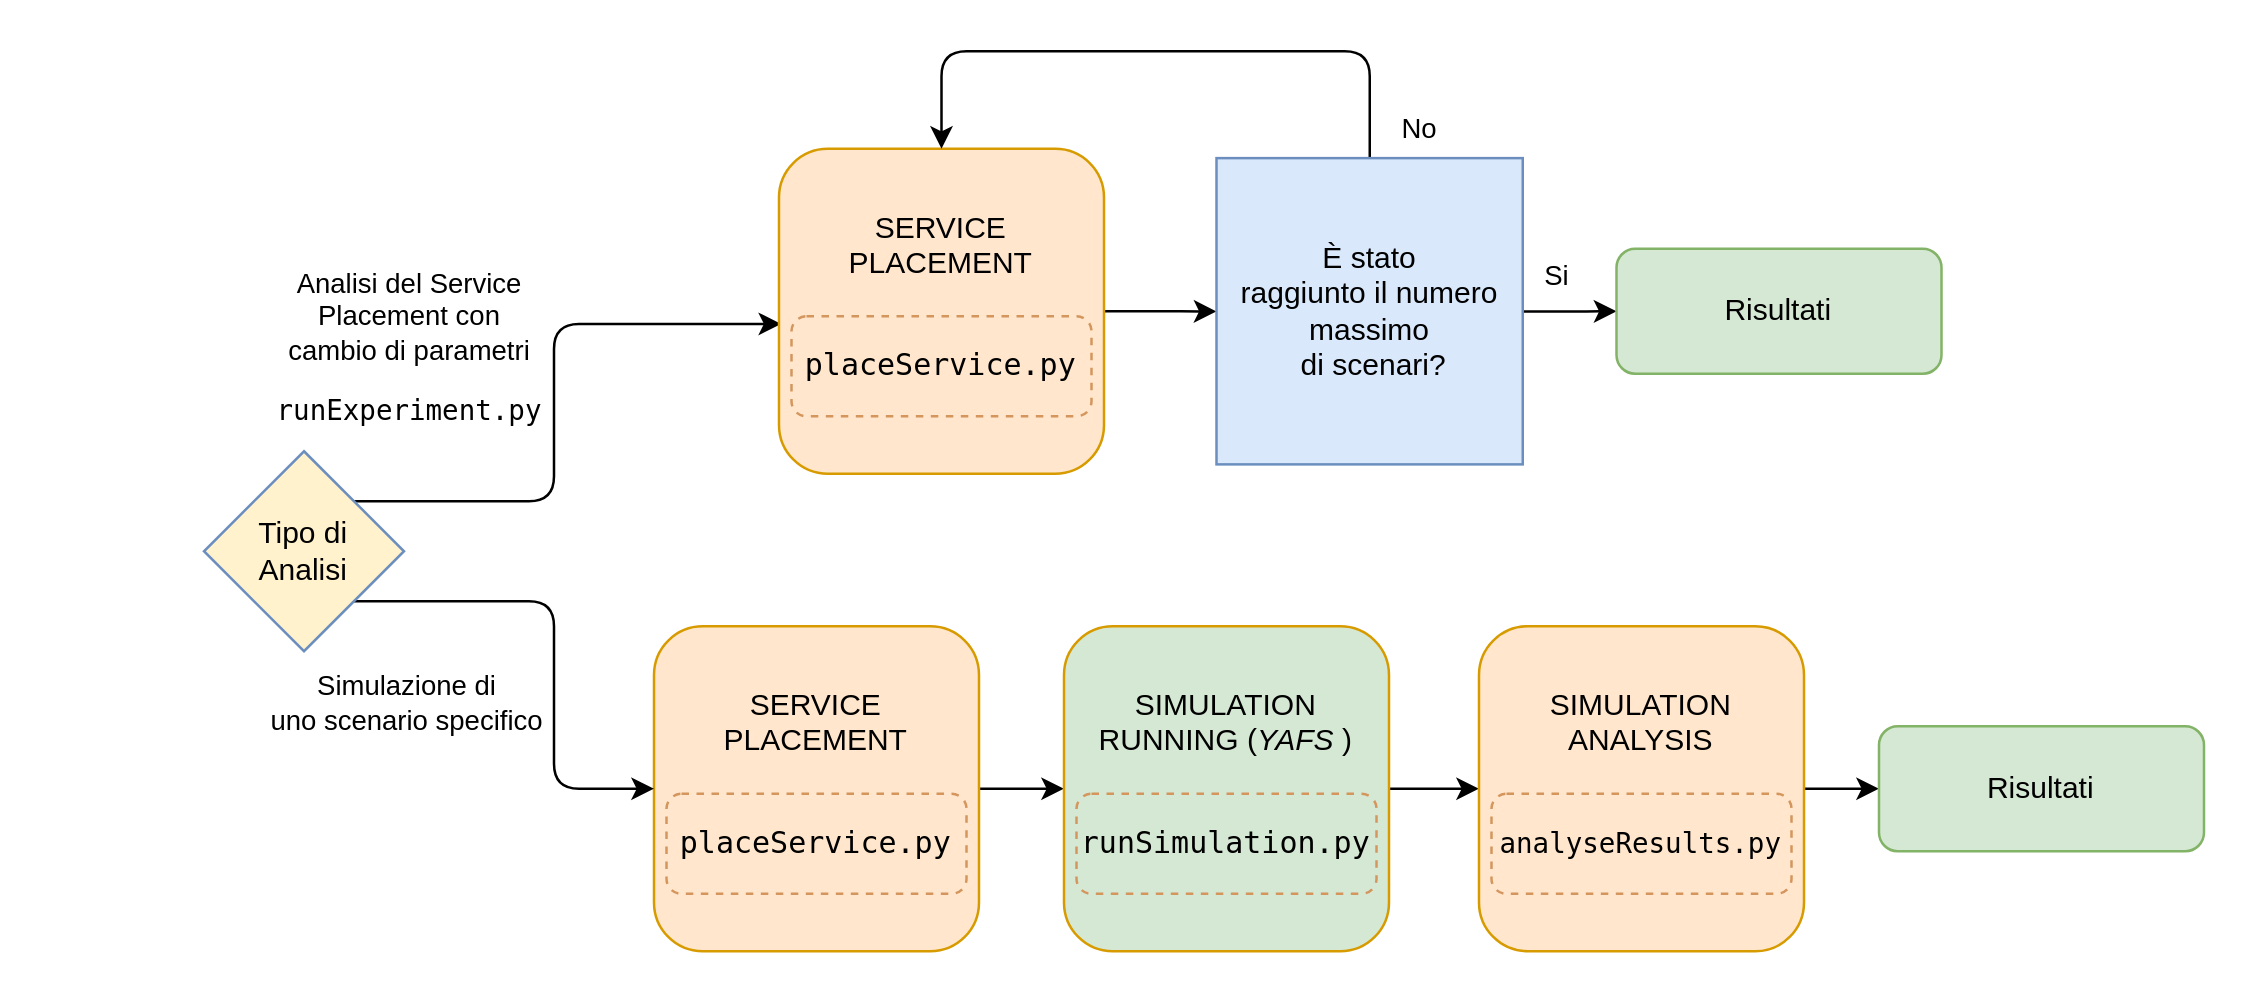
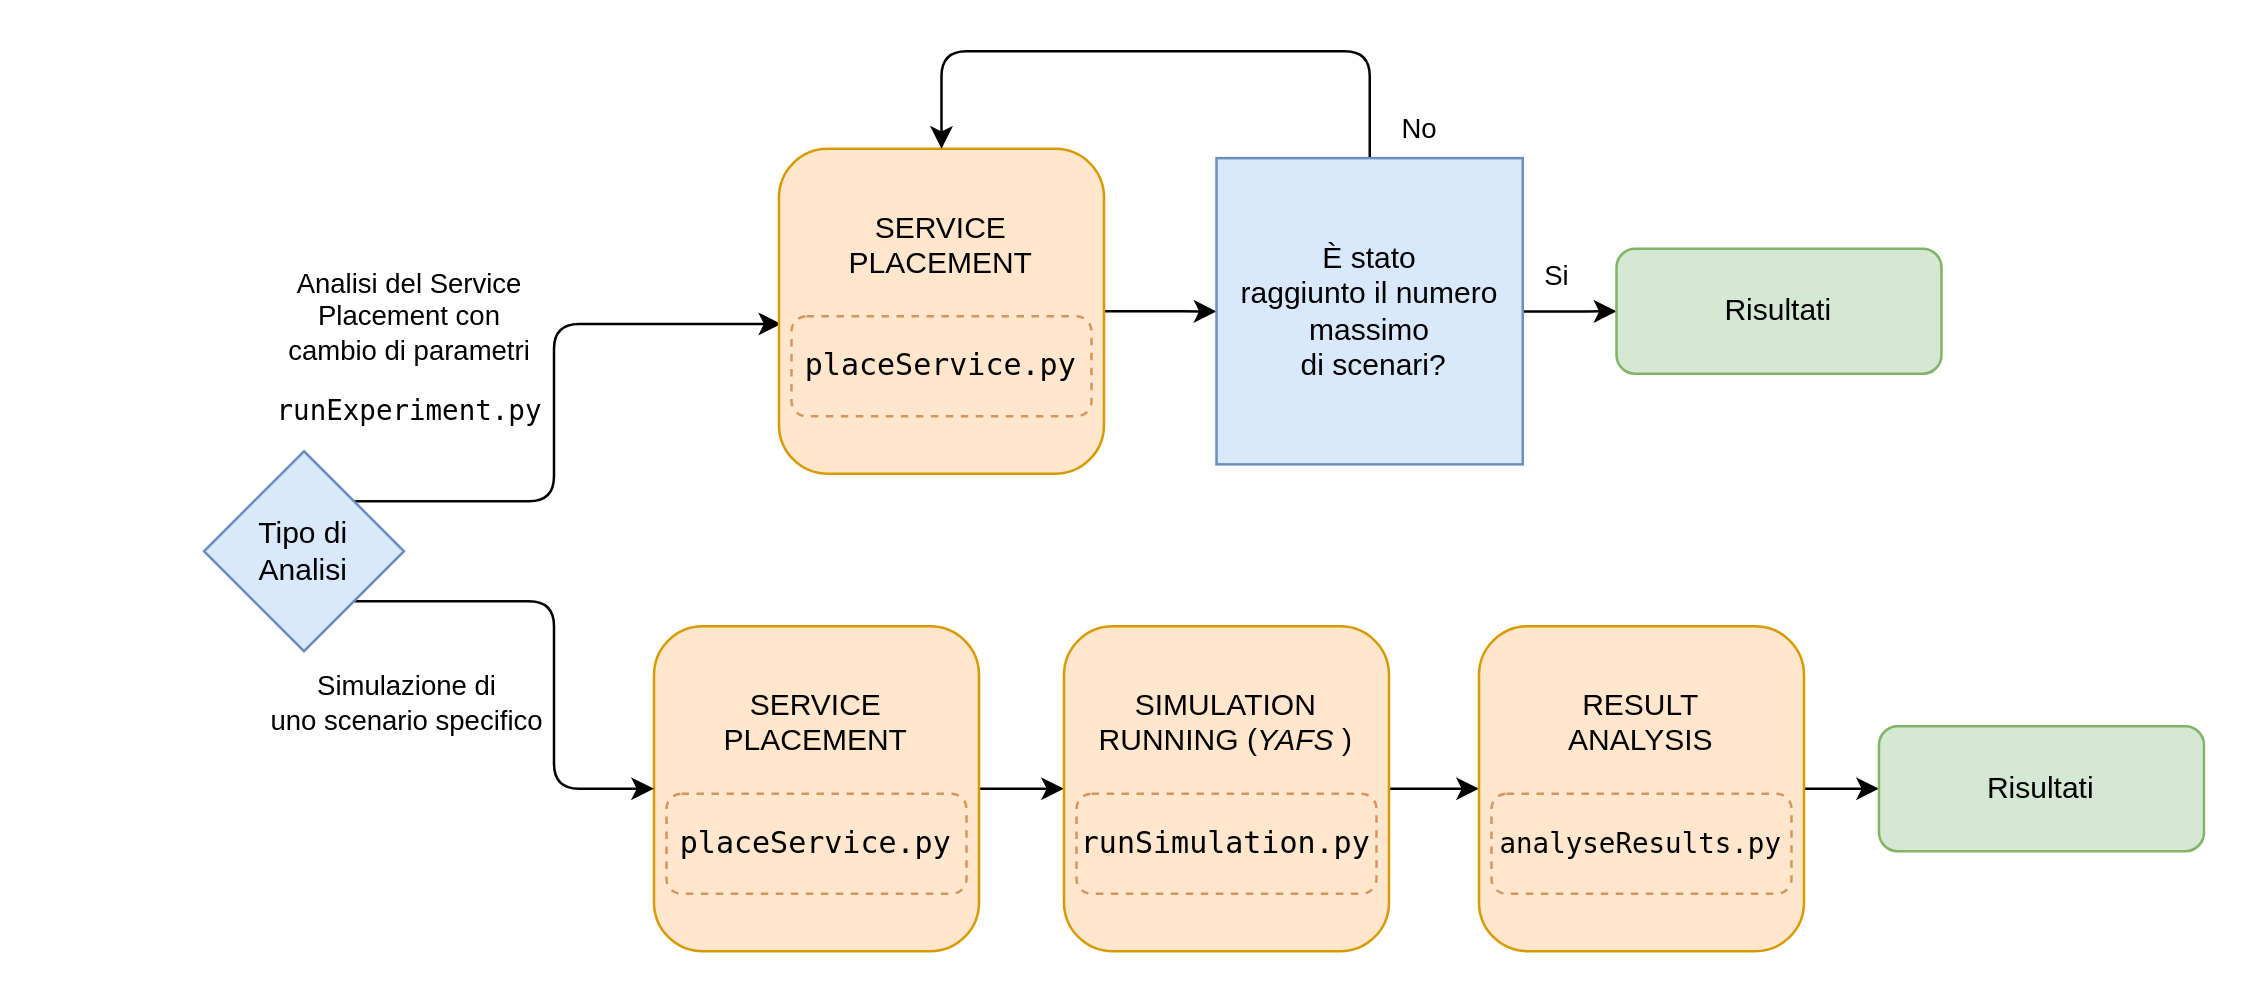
  <mxCell id="0" />
  <mxCell id="1" parent="0" />
  <mxCell id="2" style="edgeStyle=orthogonalEdgeStyle;curved=0;rounded=1;sketch=0;orthogonalLoop=1;jettySize=auto;html=1;labelBorderColor=none;" edge="1" parent="1" source="3" target="19"><mxGeometry relative="1" as="geometry" /></mxCell>
  <mxCell id="3" value="SERVICE&lt;br&gt;PLACEMENT&lt;br&gt;&lt;br&gt;&lt;pre&gt;placeService.py&lt;/pre&gt;" style="rounded=1;whiteSpace=wrap;html=1;fillColor=#ffe6cc;strokeColor=#d79b00;labelBorderColor=none;" vertex="1" parent="1"><mxGeometry x="261" y="250" width="130" height="130" as="geometry" /></mxCell>
  <mxCell id="4" value="" style="rounded=1;whiteSpace=wrap;html=1;sketch=0;dashed=1;fillColor=none;strokeColor=#D4965D;labelBorderColor=none;" vertex="1" parent="1"><mxGeometry x="266" y="317" width="120" height="40" as="geometry" /></mxCell>
  <mxCell id="5" style="edgeStyle=orthogonalEdgeStyle;curved=0;rounded=1;sketch=0;orthogonalLoop=1;jettySize=auto;html=1;exitX=1;exitY=1;exitDx=0;exitDy=0;entryX=0;entryY=0.5;entryDx=0;entryDy=0;labelBorderColor=none;" edge="1" parent="1" source="8" target="3"><mxGeometry relative="1" as="geometry"><mxPoint x="151" y="600" as="sourcePoint" /><Array as="points"><mxPoint x="221" y="240" /><mxPoint x="221" y="315" /></Array></mxGeometry></mxCell>
  <mxCell id="6" value="Simulazione di&lt;br&gt;uno scenario specifico" style="edgeLabel;html=1;align=center;verticalAlign=middle;resizable=0;points=[];labelBackgroundColor=none;labelBorderColor=none;" vertex="1" connectable="0" parent="5"><mxGeometry x="-0.642" y="-2" relative="1" as="geometry"><mxPoint x="-15" y="38" as="offset" /></mxGeometry></mxCell>
  <mxCell id="7" style="edgeStyle=orthogonalEdgeStyle;curved=0;rounded=1;sketch=0;orthogonalLoop=1;jettySize=auto;html=1;entryX=0.007;entryY=0.539;entryDx=0;entryDy=0;entryPerimeter=0;labelBorderColor=none;" edge="1" parent="1" source="8" target="10"><mxGeometry relative="1" as="geometry"><mxPoint x="141" y="59" as="sourcePoint" /><Array as="points"><mxPoint x="221" y="200" /><mxPoint x="221" y="129" /></Array></mxGeometry></mxCell>
- <mxCell id="8" value="Tipo di&lt;br&gt;Analisi" style="rhombus;whiteSpace=wrap;html=1;rounded=0;sketch=0;fillColor=#fff2cc;strokeColor=#6c8ebf;labelBorderColor=none;" vertex="1" parent="1"><mxGeometry x="81" y="180" width="80" height="80" as="geometry" /></mxCell>
+ <mxCell id="8" value="Tipo di&lt;br&gt;Analisi" style="rhombus;whiteSpace=wrap;html=1;rounded=0;sketch=0;fillColor=#dae8fc;strokeColor=#6c8ebf;labelBorderColor=none;" vertex="1" parent="1"><mxGeometry x="81" y="180" width="80" height="80" as="geometry" /></mxCell>
  <mxCell id="9" style="edgeStyle=orthogonalEdgeStyle;curved=0;rounded=1;sketch=0;orthogonalLoop=1;jettySize=auto;html=1;labelBorderColor=none;" edge="1" parent="1" source="10" target="16"><mxGeometry relative="1" as="geometry"><mxPoint x="486" y="124" as="targetPoint" /></mxGeometry></mxCell>
  <mxCell id="10" value="SERVICE&lt;br&gt;PLACEMENT&lt;br&gt;&lt;br&gt;&lt;pre&gt;placeService.py&lt;/pre&gt;" style="rounded=1;whiteSpace=wrap;html=1;fillColor=#ffe6cc;strokeColor=#d79b00;labelBorderColor=none;" vertex="1" parent="1"><mxGeometry x="311" y="59" width="130" height="130" as="geometry" /></mxCell>
  <mxCell id="11" value="" style="rounded=1;whiteSpace=wrap;html=1;sketch=0;dashed=1;fillColor=none;strokeColor=#D4965D;labelBorderColor=none;" vertex="1" parent="1"><mxGeometry x="316" y="126" width="120" height="40" as="geometry" /></mxCell>
  <mxCell id="12" style="edgeStyle=orthogonalEdgeStyle;curved=0;rounded=1;sketch=0;orthogonalLoop=1;jettySize=auto;html=1;labelBorderColor=none;" edge="1" parent="1" source="16" target="10"><mxGeometry relative="1" as="geometry"><Array as="points"><mxPoint x="547" y="20" /><mxPoint x="376" y="20" /></Array></mxGeometry></mxCell>
  <mxCell id="13" value="No" style="edgeLabel;html=1;align=center;verticalAlign=middle;resizable=0;points=[];labelBackgroundColor=none;labelBorderColor=none;" vertex="1" connectable="0" parent="12"><mxGeometry x="0.004" y="2" relative="1" as="geometry"><mxPoint x="103.22" y="28" as="offset" /></mxGeometry></mxCell>
  <mxCell id="14" style="edgeStyle=orthogonalEdgeStyle;curved=0;rounded=1;sketch=0;orthogonalLoop=1;jettySize=auto;html=1;labelBorderColor=none;" edge="1" parent="1" source="16"><mxGeometry relative="1" as="geometry"><mxPoint x="646" y="124" as="targetPoint" /></mxGeometry></mxCell>
  <mxCell id="15" value="Si" style="edgeLabel;html=1;align=center;verticalAlign=middle;resizable=0;points=[];labelBackgroundColor=none;labelBorderColor=none;" vertex="1" connectable="0" parent="14"><mxGeometry x="-0.299" y="-2" relative="1" as="geometry"><mxPoint y="-17.03" as="offset" /></mxGeometry></mxCell>
  <mxCell id="16" value="È stato &lt;br&gt;raggiunto il numero massimo&lt;br&gt;&amp;nbsp;di scenari?" style="whiteSpace=wrap;html=1;labelBackgroundColor=none;sketch=0;fillColor=#dae8fc;strokeColor=#6c8ebf;labelBorderColor=none;rounded=0;" vertex="1" parent="1"><mxGeometry x="486" y="62.75" width="122.5" height="122.5" as="geometry" /></mxCell>
  <mxCell id="17" value="Risultati" style="rounded=1;whiteSpace=wrap;html=1;fillColor=#d5e8d4;strokeColor=#82b366;labelBorderColor=none;" vertex="1" parent="1"><mxGeometry x="646" y="99" width="130" height="50" as="geometry" /></mxCell>
  <mxCell id="18" style="edgeStyle=orthogonalEdgeStyle;curved=0;rounded=1;sketch=0;orthogonalLoop=1;jettySize=auto;html=1;labelBorderColor=none;" edge="1" parent="1" source="19" target="22"><mxGeometry relative="1" as="geometry" /></mxCell>
- <mxCell id="19" value="SIMULATION&lt;br&gt;RUNNING (&lt;i&gt;YAFS&amp;nbsp;&lt;/i&gt;)&lt;br&gt;&lt;br&gt;&lt;pre&gt;runSimulation.py&lt;/pre&gt;" style="rounded=1;whiteSpace=wrap;html=1;fillColor=#d5e8d4;strokeColor=#d79b00;labelBorderColor=none;" vertex="1" parent="1"><mxGeometry x="425" y="250" width="130" height="130" as="geometry" /></mxCell>
+ <mxCell id="19" value="SIMULATION&lt;br&gt;RUNNING (&lt;i&gt;YAFS&amp;nbsp;&lt;/i&gt;)&lt;br&gt;&lt;br&gt;&lt;pre&gt;runSimulation.py&lt;/pre&gt;" style="rounded=1;whiteSpace=wrap;html=1;fillColor=#ffe6cc;strokeColor=#d79b00;labelBorderColor=none;" vertex="1" parent="1"><mxGeometry x="425" y="250" width="130" height="130" as="geometry" /></mxCell>
  <mxCell id="20" value="" style="rounded=1;whiteSpace=wrap;html=1;sketch=0;dashed=1;fillColor=none;strokeColor=#D4965D;labelBorderColor=none;" vertex="1" parent="1"><mxGeometry x="430" y="317" width="120" height="40" as="geometry" /></mxCell>
  <mxCell id="21" style="edgeStyle=orthogonalEdgeStyle;curved=0;rounded=1;sketch=0;orthogonalLoop=1;jettySize=auto;html=1;labelBorderColor=none;" edge="1" parent="1" source="22" target="24"><mxGeometry relative="1" as="geometry"><mxPoint x="791" y="315" as="targetPoint" /></mxGeometry></mxCell>
- <mxCell id="22" value="SIMULATION&lt;br&gt;ANALYSIS&lt;br&gt;&lt;br&gt;&lt;pre&gt;&lt;font style=&quot;font-size: 11px&quot;&gt;analyseResults.py&lt;/font&gt;&lt;/pre&gt;" style="rounded=1;whiteSpace=wrap;html=1;fillColor=#ffe6cc;strokeColor=#d79b00;labelBorderColor=none;" vertex="1" parent="1"><mxGeometry x="591" y="250" width="130" height="130" as="geometry" /></mxCell>
+ <mxCell id="22" value="RESULT&lt;br&gt;ANALYSIS&lt;br&gt;&lt;br&gt;&lt;pre&gt;&lt;font style=&quot;font-size: 11px&quot;&gt;analyseResults.py&lt;/font&gt;&lt;/pre&gt;" style="rounded=1;whiteSpace=wrap;html=1;fillColor=#ffe6cc;strokeColor=#d79b00;labelBorderColor=none;" vertex="1" parent="1"><mxGeometry x="591" y="250" width="130" height="130" as="geometry" /></mxCell>
  <mxCell id="23" value="" style="rounded=1;whiteSpace=wrap;html=1;sketch=0;dashed=1;fillColor=none;strokeColor=#D4965D;labelBorderColor=none;" vertex="1" parent="1"><mxGeometry x="596" y="317" width="120" height="40" as="geometry" /></mxCell>
  <mxCell id="24" value="Risultati" style="rounded=1;whiteSpace=wrap;html=1;fillColor=#d5e8d4;strokeColor=#82b366;labelBorderColor=none;" vertex="1" parent="1"><mxGeometry x="751" y="290" width="130" height="50" as="geometry" /></mxCell>
  <mxCell id="25" value="Analisi del Service&lt;br&gt;Placement con&lt;br&gt;cambio di parametri&lt;br&gt;&lt;pre&gt;runExperiment.py&lt;/pre&gt;" style="edgeLabel;html=1;align=center;verticalAlign=middle;resizable=0;points=[];labelBackgroundColor=none;labelBorderColor=none;" vertex="1" connectable="0" parent="1"><mxGeometry x="20.999" y="260.004" as="geometry"><mxPoint x="142" y="-117" as="offset" /></mxGeometry></mxCell>
